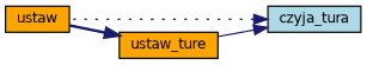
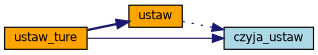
  digraph {
    rankdir=RL
    node [color=black fillcolor=orange fontname=Helvetica fontsize=10 shape=record style=filled]
    edge [color=midnightblue dir=back fontname=Helvetica fontsize=10 labelfontname=Helvetica labelfontsize=10]
-   n1 [fillcolor=lightblue fontcolor=black height=0.2 label=czyja_tura width=0.4]
+   n1 [fillcolor=lightblue fontcolor=black height=0.2 label=czyja_ustaw width=0.4]
    n2 [height=0.2 label=ustaw width=0.4]
    n3 [height=0.2 label=ustaw_ture width=0.4]
    n1 -> n2 [style=dotted]
    n1 -> n3 [style=solid]
-   n3 -> n2 [style=bold]
+   n2 -> n3 [style=bold]
  }
